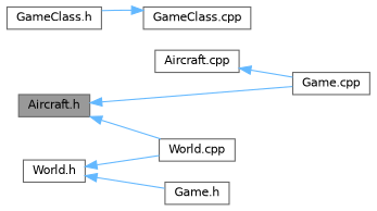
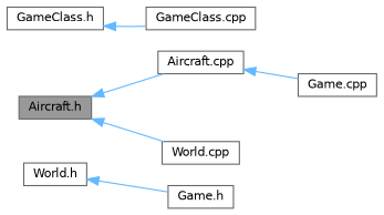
  digraph {
    rankdir=LR
    node [color=grey40 fillcolor=white fontname=Helvetica fontsize=10 shape=box style=filled]
    edge [color=steelblue1 dir=back fontname=Helvetica fontsize=10 labelfontname=Helvetica labelfontsize=10 style=solid]
    n1 [color=gray40 fillcolor=grey60 fontcolor=black height=0.2 label="Aircraft.h" width=0.4]
    n2 [height=0.2 label="Aircraft.cpp" width=0.4]
    n3 [height=0.2 label="World.cpp" width=0.4]
    n4 [height=0.2 label="Game.cpp" width=0.4]
    n5 [height=0.2 label="World.h" width=0.4]
    n6 [height=0.2 label="Game.h" width=0.4]
    n7 [height=0.2 label="GameClass.h" width=0.4]
    n8 [height=0.2 label="GameClass.cpp" width=0.4]
-   n1 -> n4
+   n1 -> n2
    n1 -> n3
    n2 -> n4
-   n5 -> n3
    n5 -> n6
-   n8 -> n7
+   n7 -> n8
  }
